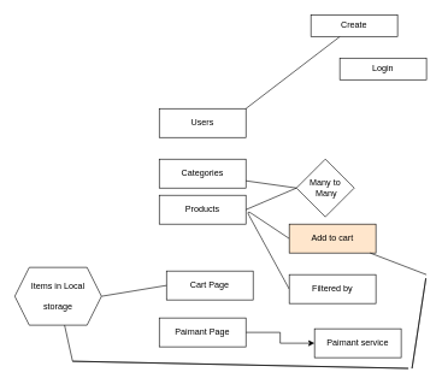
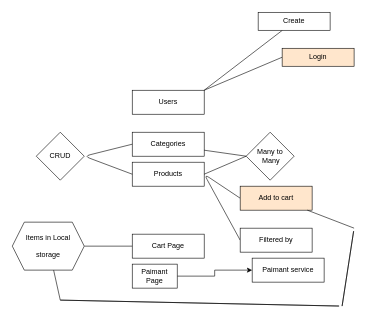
  <mxCell id="0" />
  <mxCell id="1" parent="0" />
  <mxCell id="2" value="Users" style="rounded=0;whiteSpace=wrap;html=1;" parent="1" vertex="1"><mxGeometry x="220" y="150" width="120" height="40" as="geometry" /></mxCell>
  <mxCell id="3" value="" style="endArrow=none;html=1;" parent="1" target="4" edge="1"><mxGeometry width="50" height="50" relative="1" as="geometry"><mxPoint x="340" y="150" as="sourcePoint" /><mxPoint x="390" y="80" as="targetPoint" /></mxGeometry></mxCell>
  <mxCell id="4" value="Create" style="rounded=0;whiteSpace=wrap;html=1;" parent="1" vertex="1"><mxGeometry x="430" y="20" width="120" height="30" as="geometry" /></mxCell>
- <mxCell id="6" value="Login" style="rounded=0;whiteSpace=wrap;html=1;" parent="1" vertex="1"><mxGeometry x="470" y="80" width="120" height="30" as="geometry" /></mxCell>
+ <mxCell id="5" value="" style="endArrow=none;html=1;entryX=0;entryY=0.5;entryDx=0;entryDy=0;exitX=1;exitY=0;exitDx=0;exitDy=0;" parent="1" source="2" target="6" edge="1"><mxGeometry width="50" height="50" relative="1" as="geometry"><mxPoint x="340" y="140" as="sourcePoint" /><mxPoint x="410" y="108.462" as="targetPoint" /></mxGeometry></mxCell>
+ <mxCell id="6" value="Login" style="rounded=0;whiteSpace=wrap;html=1;fillColor=#ffe6cc;" parent="1" vertex="1"><mxGeometry x="470" y="80" width="120" height="30" as="geometry" /></mxCell>
  <mxCell id="7" value="Categories" style="rounded=0;whiteSpace=wrap;html=1;" parent="1" vertex="1"><mxGeometry x="220" y="220" width="120" height="40" as="geometry" /></mxCell>
  <mxCell id="8" value="Products" style="whiteSpace=wrap;html=1;" parent="1" vertex="1"><mxGeometry x="220" y="270" width="120" height="40" as="geometry" /></mxCell>
+ <mxCell id="9" value="CRUD" style="rhombus;whiteSpace=wrap;html=1;" parent="1" vertex="1"><mxGeometry x="60" y="220" width="80" height="80" as="geometry" /></mxCell>
+ <mxCell id="10" value="" style="endArrow=none;html=1;entryX=0;entryY=0.5;entryDx=0;entryDy=0;exitX=0;exitY=0.5;exitDx=0;exitDy=0;" parent="1" source="8" target="7" edge="1"><mxGeometry width="50" height="50" relative="1" as="geometry"><mxPoint x="250" y="310" as="sourcePoint" /><mxPoint x="300" y="260" as="targetPoint" /><Array as="points"><mxPoint x="140" y="260" /></Array></mxGeometry></mxCell>
  <mxCell id="11" value="" style="endArrow=none;html=1;" parent="1" edge="1"><mxGeometry width="50" height="50" relative="1" as="geometry"><mxPoint x="340" y="290" as="sourcePoint" /><mxPoint x="410" y="260" as="targetPoint" /></mxGeometry></mxCell>
  <mxCell id="12" value="" style="endArrow=none;html=1;" parent="1" edge="1"><mxGeometry width="50" height="50" relative="1" as="geometry"><mxPoint x="340" y="250" as="sourcePoint" /><mxPoint x="410" y="260" as="targetPoint" /></mxGeometry></mxCell>
  <mxCell id="13" value="Many to&lt;br&gt;&amp;nbsp;Many" style="rhombus;whiteSpace=wrap;html=1;" parent="1" vertex="1"><mxGeometry x="410" y="220" width="80" height="80" as="geometry" /></mxCell>
  <mxCell id="14" value="" style="endArrow=none;html=1;" parent="1" edge="1"><mxGeometry width="50" height="50" relative="1" as="geometry"><mxPoint x="400" y="330" as="sourcePoint" /><mxPoint x="400" y="400" as="targetPoint" /><Array as="points"><mxPoint x="340" y="290" /></Array></mxGeometry></mxCell>
  <mxCell id="15" value="Add to cart" style="whiteSpace=wrap;html=1;fillColor=#ffe6cc;" parent="1" vertex="1"><mxGeometry x="400" y="310" width="120" height="40" as="geometry" /></mxCell>
  <mxCell id="16" value="Filtered by" style="whiteSpace=wrap;html=1;" parent="1" vertex="1"><mxGeometry x="400" y="380" width="120" height="40" as="geometry" /></mxCell>
- <mxCell id="17" value="Cart Page" style="whiteSpace=wrap;html=1;" parent="1" vertex="1"><mxGeometry x="230" y="375" width="120" height="40" as="geometry" /></mxCell>
+ <mxCell id="17" value="Cart Page" style="whiteSpace=wrap;html=1;" parent="1" vertex="1"><mxGeometry x="220" y="390" width="120" height="40" as="geometry" /></mxCell>
  <mxCell id="18" value="" style="endArrow=none;html=1;entryX=0;entryY=0.5;entryDx=0;entryDy=0;" parent="1" target="17" edge="1"><mxGeometry width="50" height="50" relative="1" as="geometry"><mxPoint x="140" y="410" as="sourcePoint" /><mxPoint x="270" y="390" as="targetPoint" /></mxGeometry></mxCell>
  <mxCell id="19" value="" style="edgeStyle=orthogonalEdgeStyle;rounded=0;orthogonalLoop=1;jettySize=auto;html=1;" parent="1" target="20" edge="1"><mxGeometry relative="1" as="geometry"><mxPoint x="60" y="410" as="sourcePoint" /></mxGeometry></mxCell>
  <mxCell id="20" value="Items in Local &lt;br&gt;&lt;br&gt;storage" style="shape=hexagon;perimeter=hexagonPerimeter2;whiteSpace=wrap;html=1;fixedSize=1;" parent="1" vertex="1"><mxGeometry x="20" y="370" width="120" height="80" as="geometry" /></mxCell>
  <mxCell id="21" value="" style="edgeStyle=orthogonalEdgeStyle;rounded=0;orthogonalLoop=1;jettySize=auto;html=1;" parent="1" source="22" target="27" edge="1"><mxGeometry relative="1" as="geometry" /></mxCell>
- <mxCell id="22" value="Paimant Page" style="whiteSpace=wrap;html=1;" parent="1" vertex="1"><mxGeometry x="220" y="440" width="120" height="40" as="geometry" /></mxCell>
+ <mxCell id="22" value="Paimant Page" style="whiteSpace=wrap;html=1;" parent="1" vertex="1"><mxGeometry x="220" y="440" width="75" height="40" as="geometry" /></mxCell>
  <mxCell id="23" value="" style="endArrow=none;html=1;" parent="1" target="15" edge="1"><mxGeometry width="50" height="50" relative="1" as="geometry"><mxPoint x="590" y="380" as="sourcePoint" /><mxPoint x="270" y="240" as="targetPoint" /></mxGeometry></mxCell>
  <mxCell id="24" value="" style="endArrow=none;html=1;" parent="1" edge="1"><mxGeometry width="50" height="50" relative="1" as="geometry"><mxPoint x="570" y="510" as="sourcePoint" /><mxPoint x="570" y="510" as="targetPoint" /><Array as="points"><mxPoint x="590" y="380" /></Array></mxGeometry></mxCell>
  <mxCell id="25" value="" style="endArrow=none;html=1;" parent="1" edge="1"><mxGeometry width="50" height="50" relative="1" as="geometry"><mxPoint x="100" y="500" as="sourcePoint" /><mxPoint x="100" y="500" as="targetPoint" /><Array as="points"><mxPoint x="570" y="510" /></Array></mxGeometry></mxCell>
  <mxCell id="26" value="" style="endArrow=none;html=1;" parent="1" target="20" edge="1"><mxGeometry width="50" height="50" relative="1" as="geometry"><mxPoint x="100" y="500" as="sourcePoint" /><mxPoint x="150" y="450" as="targetPoint" /></mxGeometry></mxCell>
- <mxCell id="27" value="Paimant service" style="whiteSpace=wrap;html=1;" parent="1" vertex="1"><mxGeometry x="435" y="455" width="120" height="40" as="geometry" /></mxCell>
+ <mxCell id="27" value="Paimant service" style="whiteSpace=wrap;html=1;" parent="1" vertex="1"><mxGeometry x="420" y="430" width="120" height="40" as="geometry" /></mxCell>
